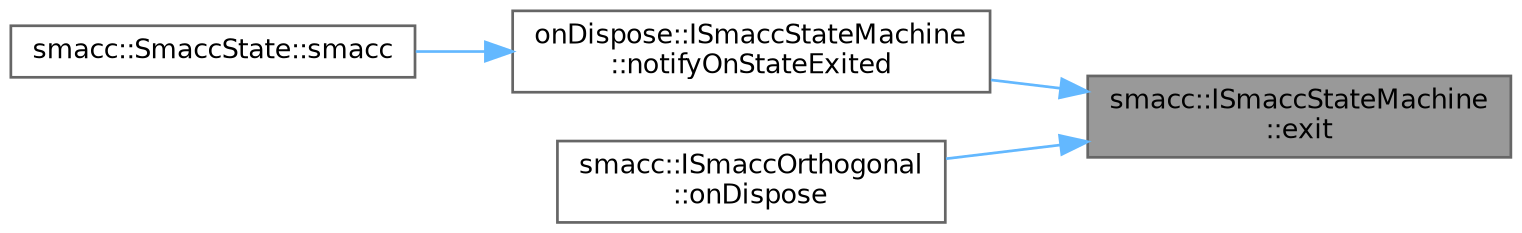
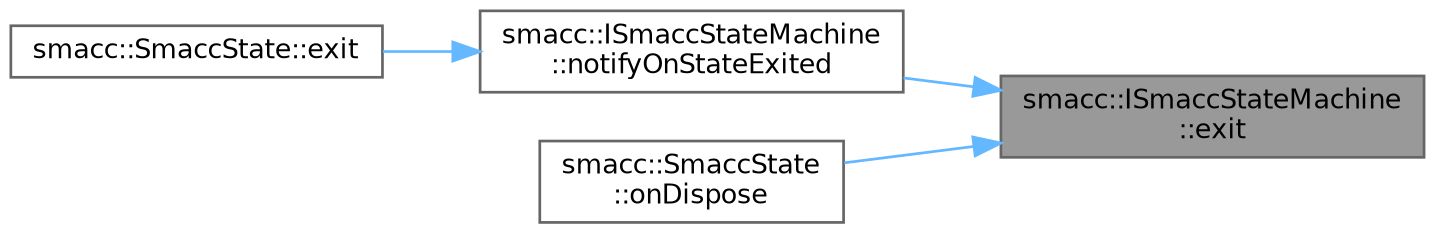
  digraph {
    fontname="DejaVu Sans"
    rankdir=RL
    node [color=grey40 fillcolor=white fontname="DejaVu Sans" fontsize=10 shape=box style=filled]
    edge [color=steelblue1 dir=back fontname="DejaVu Sans" fontsize=10 labelfontname=Helvetica labelfontsize=10 style=solid]
    n1 [color=gray40 fillcolor=grey60 fontcolor=black height=0.2 label="smacc::ISmaccStateMachine\l::exit" width=0.4]
-   n2 [height=0.2 label="onDispose::ISmaccStateMachine\l::notifyOnStateExited" width=0.4]
-   n3 [height=0.2 label="smacc::ISmaccOrthogonal\l::onDispose" width=0.4]
-   n4 [height=0.2 label="smacc::SmaccState::smacc" width=0.4]
+   n2 [height=0.2 label="smacc::ISmaccStateMachine\l::notifyOnStateExited" width=0.4]
+   n3 [height=0.2 label="smacc::SmaccState\l::onDispose" width=0.4]
+   n4 [height=0.2 label="smacc::SmaccState::exit" width=0.4]
    n1 -> n2
    n1 -> n3
    n2 -> n4
  }
